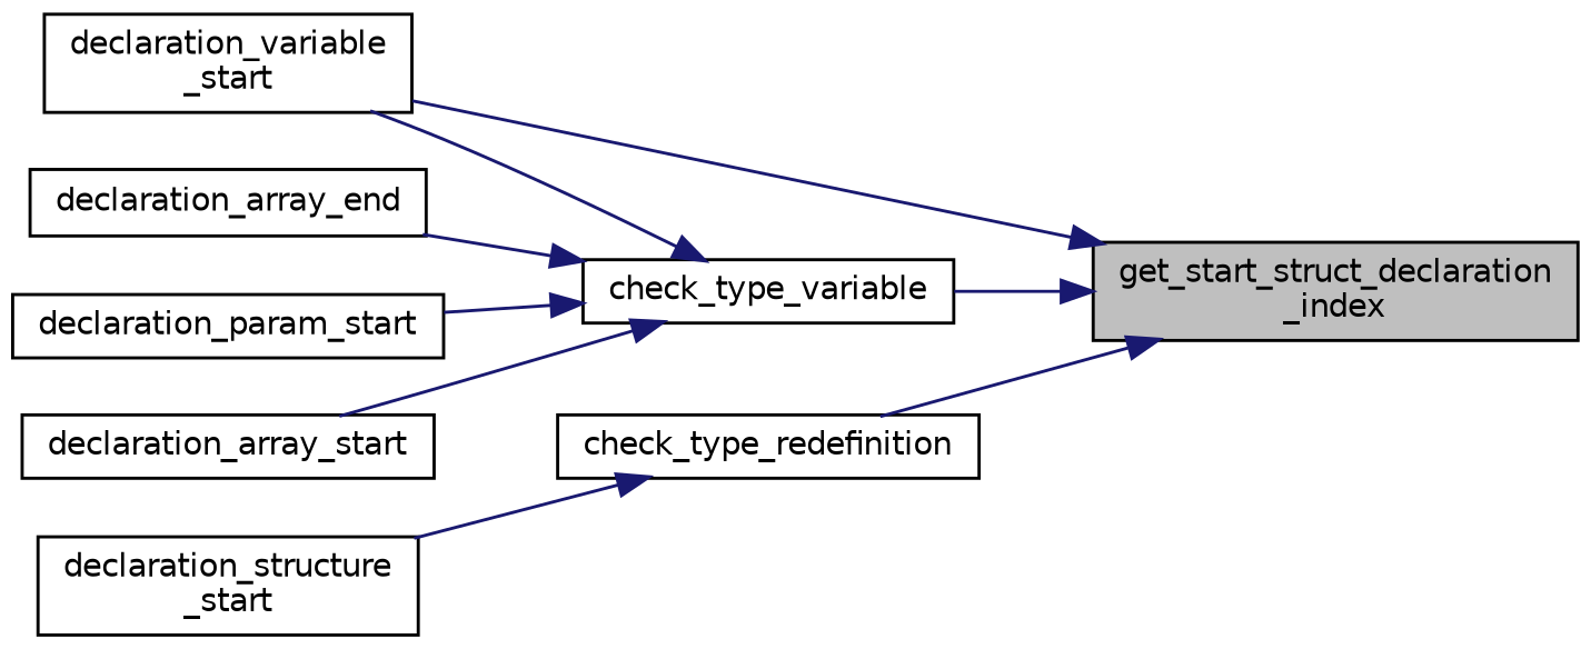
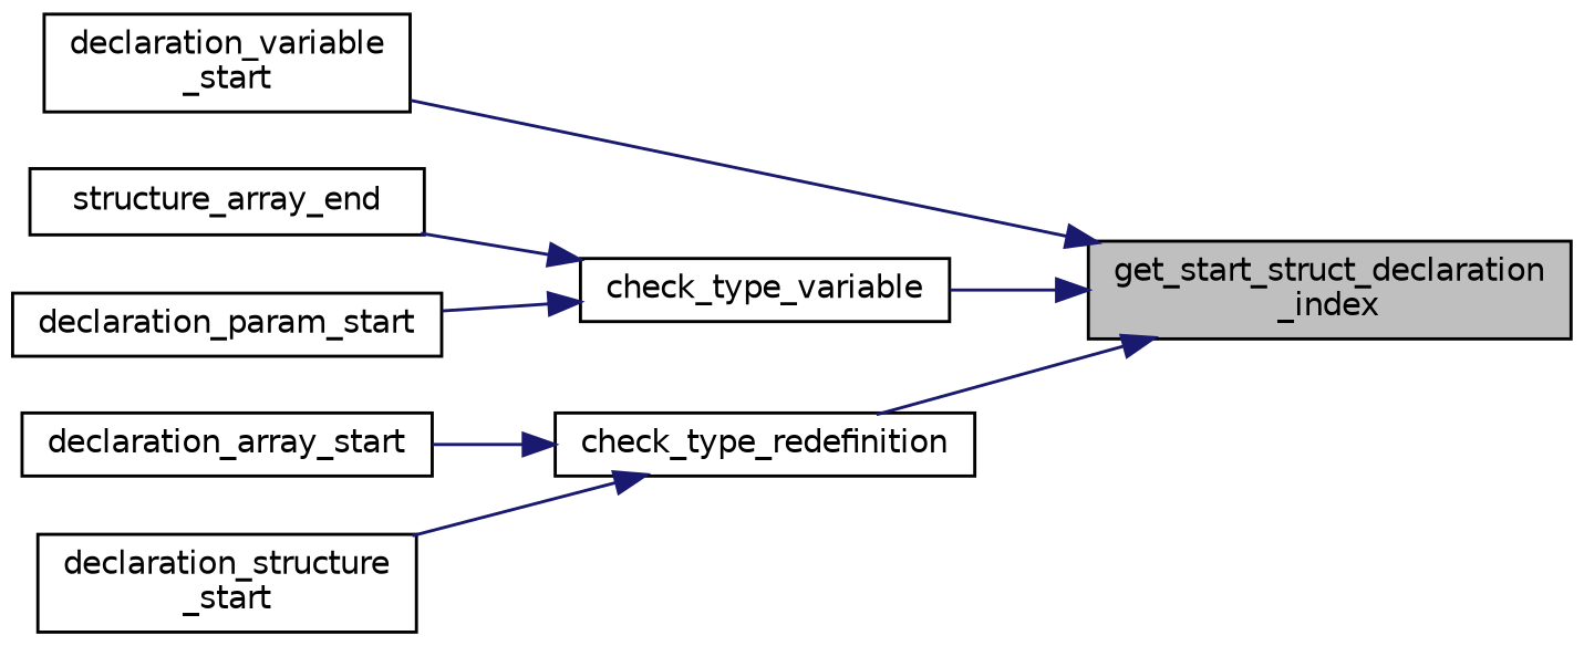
  digraph {
    rankdir=RL
    node [color=black fillcolor=white fontname=Helvetica fontsize=10 shape=record style=filled]
    edge [color=midnightblue dir=back fontname=Helvetica fontsize=10 labelfontname=Helvetica labelfontsize=10 style=solid]
    n1 [fillcolor=grey75 fontcolor=black height=0.2 label="get_start_struct_declaration\l_index" width=0.4]
    n2 [height=0.2 label=check_type_variable width=0.4]
    n3 [height=0.2 label="declaration_variable\l_start" width=0.4]
    n4 [height=0.2 label=check_type_redefinition width=0.4]
-   n5 [height=0.2 label=declaration_array_end width=0.4]
+   n5 [height=0.2 label=structure_array_end width=0.4]
    n6 [height=0.2 label=declaration_param_start width=0.4]
    n7 [height=0.2 label=declaration_array_start width=0.4]
    n8 [height=0.2 label="declaration_structure\l_start" width=0.4]
    n1 -> n2
    n1 -> n3
    n1 -> n4
-   n2 -> n3
    n2 -> n5
    n2 -> n6
-   n2 -> n7
+   n4 -> n7
    n4 -> n8
  }
